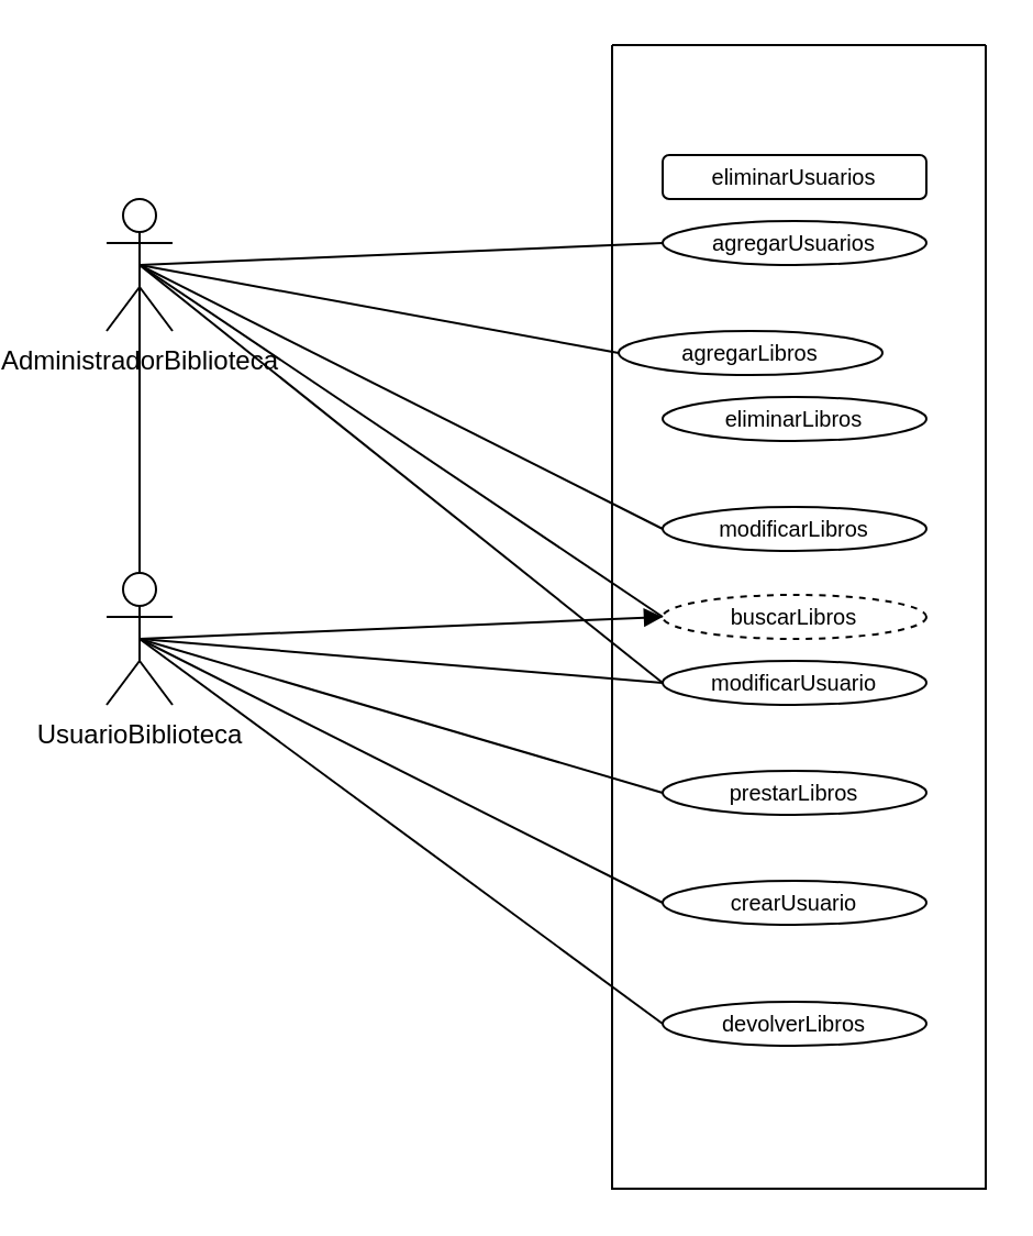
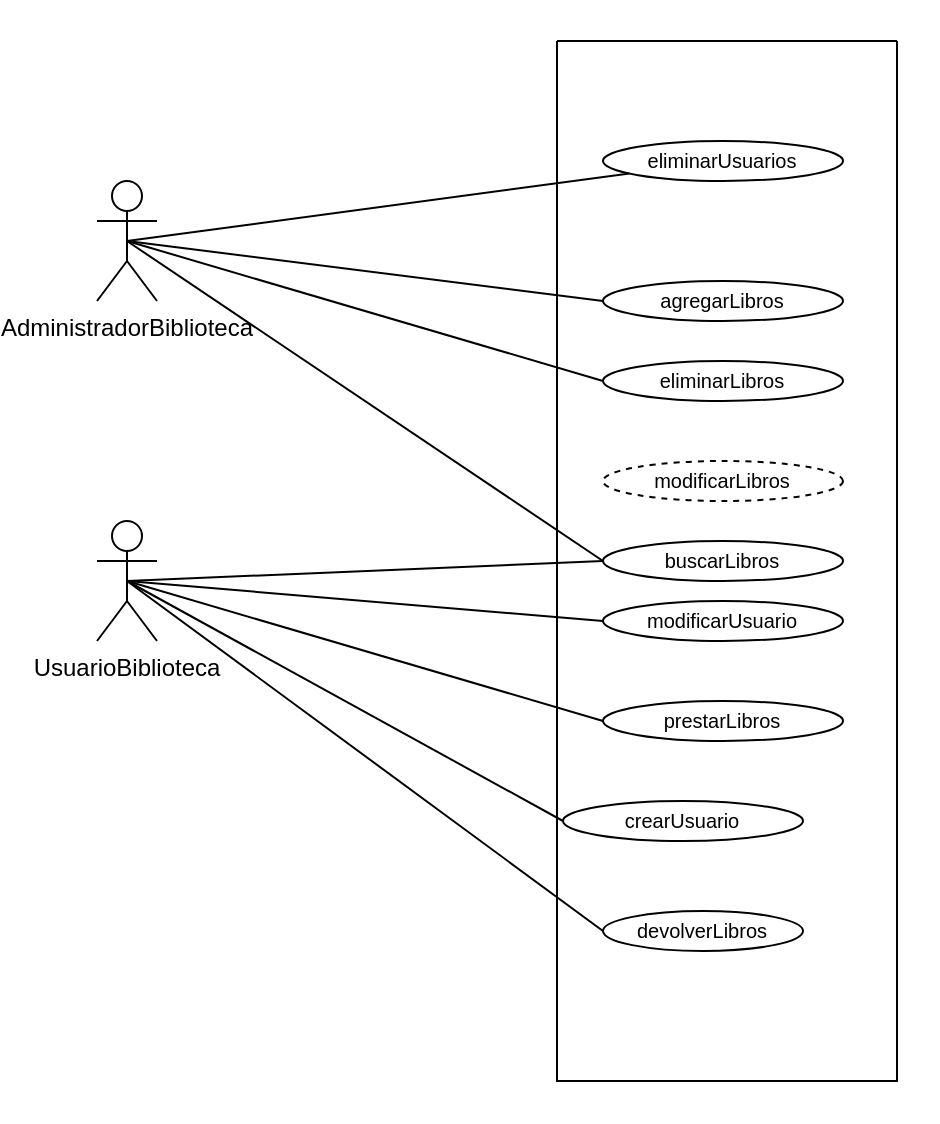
  <mxCell id="0" />
  <mxCell id="1" parent="0" />
  <mxCell id="2" value="AdministradorBiblioteca" style="shape=umlActor;verticalLabelPosition=bottom;verticalAlign=top;html=1;outlineConnect=0;" vertex="1" parent="1"><mxGeometry x="20" y="90" width="30" height="60" as="geometry" /></mxCell>
  <mxCell id="3" value="UsuarioBiblioteca&lt;div&gt;&lt;br/&gt;&lt;/div&gt;" style="shape=umlActor;verticalLabelPosition=bottom;verticalAlign=top;html=1;outlineConnect=0;" vertex="1" parent="1"><mxGeometry x="20" y="260" width="30" height="60" as="geometry" /></mxCell>
  <mxCell id="4" value="" style="swimlane;startSize=0;" vertex="1" parent="1"><mxGeometry x="250" y="20" width="170" height="520" as="geometry"><mxRectangle x="380" y="90" width="50" height="40" as="alternateBounds" /></mxGeometry></mxCell>
  <mxCell id="5" value="&lt;font style=&quot;font-size: 10px;&quot;&gt;prestarLibros&lt;br&gt;&lt;/font&gt;" style="ellipse;whiteSpace=wrap;html=1;" vertex="1" parent="4"><mxGeometry x="23" y="330" width="120" height="20" as="geometry" /></mxCell>
- <mxCell id="6" value="&lt;font style=&quot;font-size: 10px;&quot;&gt;devolverLibros&lt;br&gt;&lt;/font&gt;" style="ellipse;whiteSpace=wrap;html=1;" vertex="1" parent="4"><mxGeometry x="23" y="435" width="120" height="20" as="geometry" /></mxCell>
- <mxCell id="7" value="&lt;font style=&quot;font-size: 10px;&quot;&gt;agregarUsuarios&lt;br&gt;&lt;/font&gt;" style="ellipse;whiteSpace=wrap;html=1;" vertex="1" parent="4"><mxGeometry x="23" y="80" width="120" height="20" as="geometry" /></mxCell>
- <mxCell id="8" value="&lt;font style=&quot;font-size: 10px;&quot;&gt;agregarLibros&lt;br&gt;&lt;/font&gt;" style="ellipse;whiteSpace=wrap;html=1;" vertex="1" parent="4"><mxGeometry x="3" y="130" width="120" height="20" as="geometry" /></mxCell>
- <mxCell id="9" value="&lt;font style=&quot;font-size: 10px;&quot;&gt;crearUsuario&lt;br&gt;&lt;/font&gt;" style="ellipse;whiteSpace=wrap;html=1;" vertex="1" parent="4"><mxGeometry x="23" y="380" width="120" height="20" as="geometry" /></mxCell>
+ <mxCell id="6" value="&lt;font style=&quot;font-size: 10px;&quot;&gt;devolverLibros&lt;br&gt;&lt;/font&gt;" style="ellipse;whiteSpace=wrap;html=1;" vertex="1" parent="4"><mxGeometry x="23" y="435" width="100" height="20" as="geometry" /></mxCell>
+ <mxCell id="8" value="&lt;font style=&quot;font-size: 10px;&quot;&gt;agregarLibros&lt;br&gt;&lt;/font&gt;" style="ellipse;whiteSpace=wrap;html=1;" vertex="1" parent="4"><mxGeometry x="23" y="120" width="120" height="20" as="geometry" /></mxCell>
+ <mxCell id="9" value="&lt;font style=&quot;font-size: 10px;&quot;&gt;crearUsuario&lt;br&gt;&lt;/font&gt;" style="ellipse;whiteSpace=wrap;html=1;" vertex="1" parent="4"><mxGeometry x="3" y="380" width="120" height="20" as="geometry" /></mxCell>
  <mxCell id="10" style="edgeStyle=orthogonalEdgeStyle;rounded=0;orthogonalLoop=1;jettySize=auto;html=1;exitX=0.5;exitY=1;exitDx=0;exitDy=0;" edge="1" parent="4" source="8" target="8"><mxGeometry relative="1" as="geometry" /></mxCell>
- <mxCell id="11" value="&lt;font style=&quot;font-size: 10px;&quot;&gt;buscarLibros&lt;br&gt;&lt;/font&gt;" style="ellipse;whiteSpace=wrap;html=1;dashed=1;" vertex="1" parent="4"><mxGeometry x="23" y="250" width="120" height="20" as="geometry" /></mxCell>
+ <mxCell id="11" value="&lt;font style=&quot;font-size: 10px;&quot;&gt;buscarLibros&lt;br&gt;&lt;/font&gt;" style="ellipse;whiteSpace=wrap;html=1;" vertex="1" parent="4"><mxGeometry x="23" y="250" width="120" height="20" as="geometry" /></mxCell>
  <mxCell id="12" value="&lt;font style=&quot;font-size: 10px;&quot;&gt;eliminarLibros&lt;br&gt;&lt;/font&gt;" style="ellipse;whiteSpace=wrap;html=1;" vertex="1" parent="4"><mxGeometry x="23" y="160" width="120" height="20" as="geometry" /></mxCell>
- <mxCell id="13" value="&lt;font style=&quot;font-size: 10px;&quot;&gt;eliminarUsuarios&lt;br&gt;&lt;/font&gt;" style="whiteSpace=wrap;html=1;rounded=1;" vertex="1" parent="4"><mxGeometry x="23" y="50" width="120" height="20" as="geometry" /></mxCell>
- <mxCell id="14" value="&lt;font style=&quot;font-size: 10px;&quot;&gt;modificarLibros&lt;br&gt;&lt;/font&gt;" style="ellipse;whiteSpace=wrap;html=1;" vertex="1" parent="4"><mxGeometry x="23" y="210" width="120" height="20" as="geometry" /></mxCell>
+ <mxCell id="13" value="&lt;font style=&quot;font-size: 10px;&quot;&gt;eliminarUsuarios&lt;br&gt;&lt;/font&gt;" style="ellipse;whiteSpace=wrap;html=1;" vertex="1" parent="4"><mxGeometry x="23" y="50" width="120" height="20" as="geometry" /></mxCell>
+ <mxCell id="14" value="&lt;font style=&quot;font-size: 10px;&quot;&gt;modificarLibros&lt;br&gt;&lt;/font&gt;" style="ellipse;whiteSpace=wrap;html=1;dashed=1;" vertex="1" parent="4"><mxGeometry x="23" y="210" width="120" height="20" as="geometry" /></mxCell>
  <mxCell id="15" value="&lt;font style=&quot;font-size: 10px;&quot;&gt;modificarUsuario&lt;br&gt;&lt;/font&gt;" style="ellipse;whiteSpace=wrap;html=1;" vertex="1" parent="4"><mxGeometry x="23" y="280" width="120" height="20" as="geometry" /></mxCell>
- <mxCell id="16" value="" style="endArrow=none;html=1;rounded=0;exitX=0.5;exitY=0.5;exitDx=0;exitDy=0;exitPerimeter=0;entryX=0;entryY=0.5;entryDx=0;entryDy=0;" edge="1" parent="1" source="2" target="7"><mxGeometry width="50" height="50" relative="1" as="geometry"><mxPoint x="45" y="130" as="sourcePoint" /><mxPoint x="283" y="110" as="targetPoint" /></mxGeometry></mxCell>
- <mxCell id="17" value="" style="endArrow=none;html=1;rounded=0;exitX=0.5;exitY=0.5;exitDx=0;exitDy=0;exitPerimeter=0;" edge="1" parent="1" source="2" target="3"><mxGeometry width="50" height="50" relative="1" as="geometry"><mxPoint x="35" y="210" as="sourcePoint" /><mxPoint x="273" y="230" as="targetPoint" /></mxGeometry></mxCell>
+ <mxCell id="17" value="" style="endArrow=none;html=1;rounded=0;exitX=0.5;exitY=0.5;exitDx=0;exitDy=0;exitPerimeter=0;entryX=0;entryY=0.5;entryDx=0;entryDy=0;" edge="1" parent="1" source="2" target="12"><mxGeometry width="50" height="50" relative="1" as="geometry"><mxPoint x="35" y="210" as="sourcePoint" /><mxPoint x="273" y="230" as="targetPoint" /></mxGeometry></mxCell>
  <mxCell id="18" value="" style="endArrow=none;html=1;rounded=0;exitX=0.5;exitY=0.5;exitDx=0;exitDy=0;exitPerimeter=0;entryX=0;entryY=0.5;entryDx=0;entryDy=0;" edge="1" parent="1" source="2" target="8"><mxGeometry width="50" height="50" relative="1" as="geometry"><mxPoint x="45" y="140" as="sourcePoint" /><mxPoint x="283" y="160" as="targetPoint" /></mxGeometry></mxCell>
  <mxCell id="19" value="" style="endArrow=none;html=1;rounded=0;exitX=0.5;exitY=0.5;exitDx=0;exitDy=0;exitPerimeter=0;entryX=0;entryY=0.5;entryDx=0;entryDy=0;" edge="1" parent="1" source="2" target="11"><mxGeometry width="50" height="50" relative="1" as="geometry"><mxPoint x="12" y="230" as="sourcePoint" /><mxPoint x="250" y="250" as="targetPoint" /></mxGeometry></mxCell>
  <mxCell id="20" value="" style="endArrow=none;html=1;rounded=0;exitX=0.5;exitY=0.5;exitDx=0;exitDy=0;exitPerimeter=0;entryX=0;entryY=0.5;entryDx=0;entryDy=0;" edge="1" parent="1" source="3" target="5"><mxGeometry width="50" height="50" relative="1" as="geometry"><mxPoint x="70" y="310" as="sourcePoint" /><mxPoint x="308" y="330" as="targetPoint" /></mxGeometry></mxCell>
- <mxCell id="21" value="" style="endArrow=block;html=1;rounded=0;exitX=0.5;exitY=0.5;exitDx=0;exitDy=0;exitPerimeter=0;entryX=0;entryY=0.5;entryDx=0;entryDy=0;" edge="1" parent="1" source="3" target="11"><mxGeometry width="50" height="50" relative="1" as="geometry"><mxPoint x="70" y="260" as="sourcePoint" /><mxPoint x="270" y="260" as="targetPoint" /></mxGeometry></mxCell>
+ <mxCell id="21" value="" style="endArrow=none;html=1;rounded=0;exitX=0.5;exitY=0.5;exitDx=0;exitDy=0;exitPerimeter=0;entryX=0;entryY=0.5;entryDx=0;entryDy=0;" edge="1" parent="1" source="3" target="11"><mxGeometry width="50" height="50" relative="1" as="geometry"><mxPoint x="70" y="260" as="sourcePoint" /><mxPoint x="270" y="260" as="targetPoint" /></mxGeometry></mxCell>
  <mxCell id="22" value="" style="endArrow=none;html=1;rounded=0;exitX=0.5;exitY=0.5;exitDx=0;exitDy=0;exitPerimeter=0;entryX=0;entryY=0.5;entryDx=0;entryDy=0;" edge="1" parent="1" source="3" target="9"><mxGeometry width="50" height="50" relative="1" as="geometry"><mxPoint x="55" y="310" as="sourcePoint" /><mxPoint x="293" y="420" as="targetPoint" /></mxGeometry></mxCell>
  <mxCell id="23" value="" style="endArrow=none;html=1;rounded=0;exitX=0.5;exitY=0.5;exitDx=0;exitDy=0;exitPerimeter=0;entryX=0;entryY=0.5;entryDx=0;entryDy=0;" edge="1" parent="1" source="3" target="6"><mxGeometry width="50" height="50" relative="1" as="geometry"><mxPoint x="65" y="320" as="sourcePoint" /><mxPoint x="303" y="430" as="targetPoint" /></mxGeometry></mxCell>
- <mxCell id="24" value="" style="endArrow=none;html=1;rounded=0;exitX=0.5;exitY=0.5;exitDx=0;exitDy=0;exitPerimeter=0;entryX=0;entryY=0.5;entryDx=0;entryDy=0;" edge="1" parent="1" source="2" target="14"><mxGeometry width="50" height="50" relative="1" as="geometry"><mxPoint x="50" y="120" as="sourcePoint" /><mxPoint x="288" y="280" as="targetPoint" /></mxGeometry></mxCell>
  <mxCell id="25" value="" style="endArrow=none;html=1;rounded=0;exitX=0.5;exitY=0.5;exitDx=0;exitDy=0;exitPerimeter=0;entryX=0;entryY=0.5;entryDx=0;entryDy=0;" edge="1" parent="1" source="3" target="15"><mxGeometry width="50" height="50" relative="1" as="geometry"><mxPoint x="45" y="300" as="sourcePoint" /><mxPoint x="283" y="290" as="targetPoint" /></mxGeometry></mxCell>
- <mxCell id="26" value="" style="endArrow=none;html=1;rounded=0;exitX=0.5;exitY=0.5;exitDx=0;exitDy=0;exitPerimeter=0;entryX=0;entryY=0.5;entryDx=0;entryDy=0;" edge="1" parent="1" source="2" target="15"><mxGeometry width="50" height="50" relative="1" as="geometry"><mxPoint x="45" y="130" as="sourcePoint" /><mxPoint x="283" y="290" as="targetPoint" /></mxGeometry></mxCell>
+ <mxCell id="26" value="" style="endArrow=none;html=1;rounded=0;exitX=0.5;exitY=0.5;exitDx=0;exitDy=0;exitPerimeter=0;" edge="1" parent="1" source="2" target="13"><mxGeometry width="50" height="50" relative="1" as="geometry"><mxPoint x="45" y="130" as="sourcePoint" /><mxPoint x="283" y="290" as="targetPoint" /></mxGeometry></mxCell>
